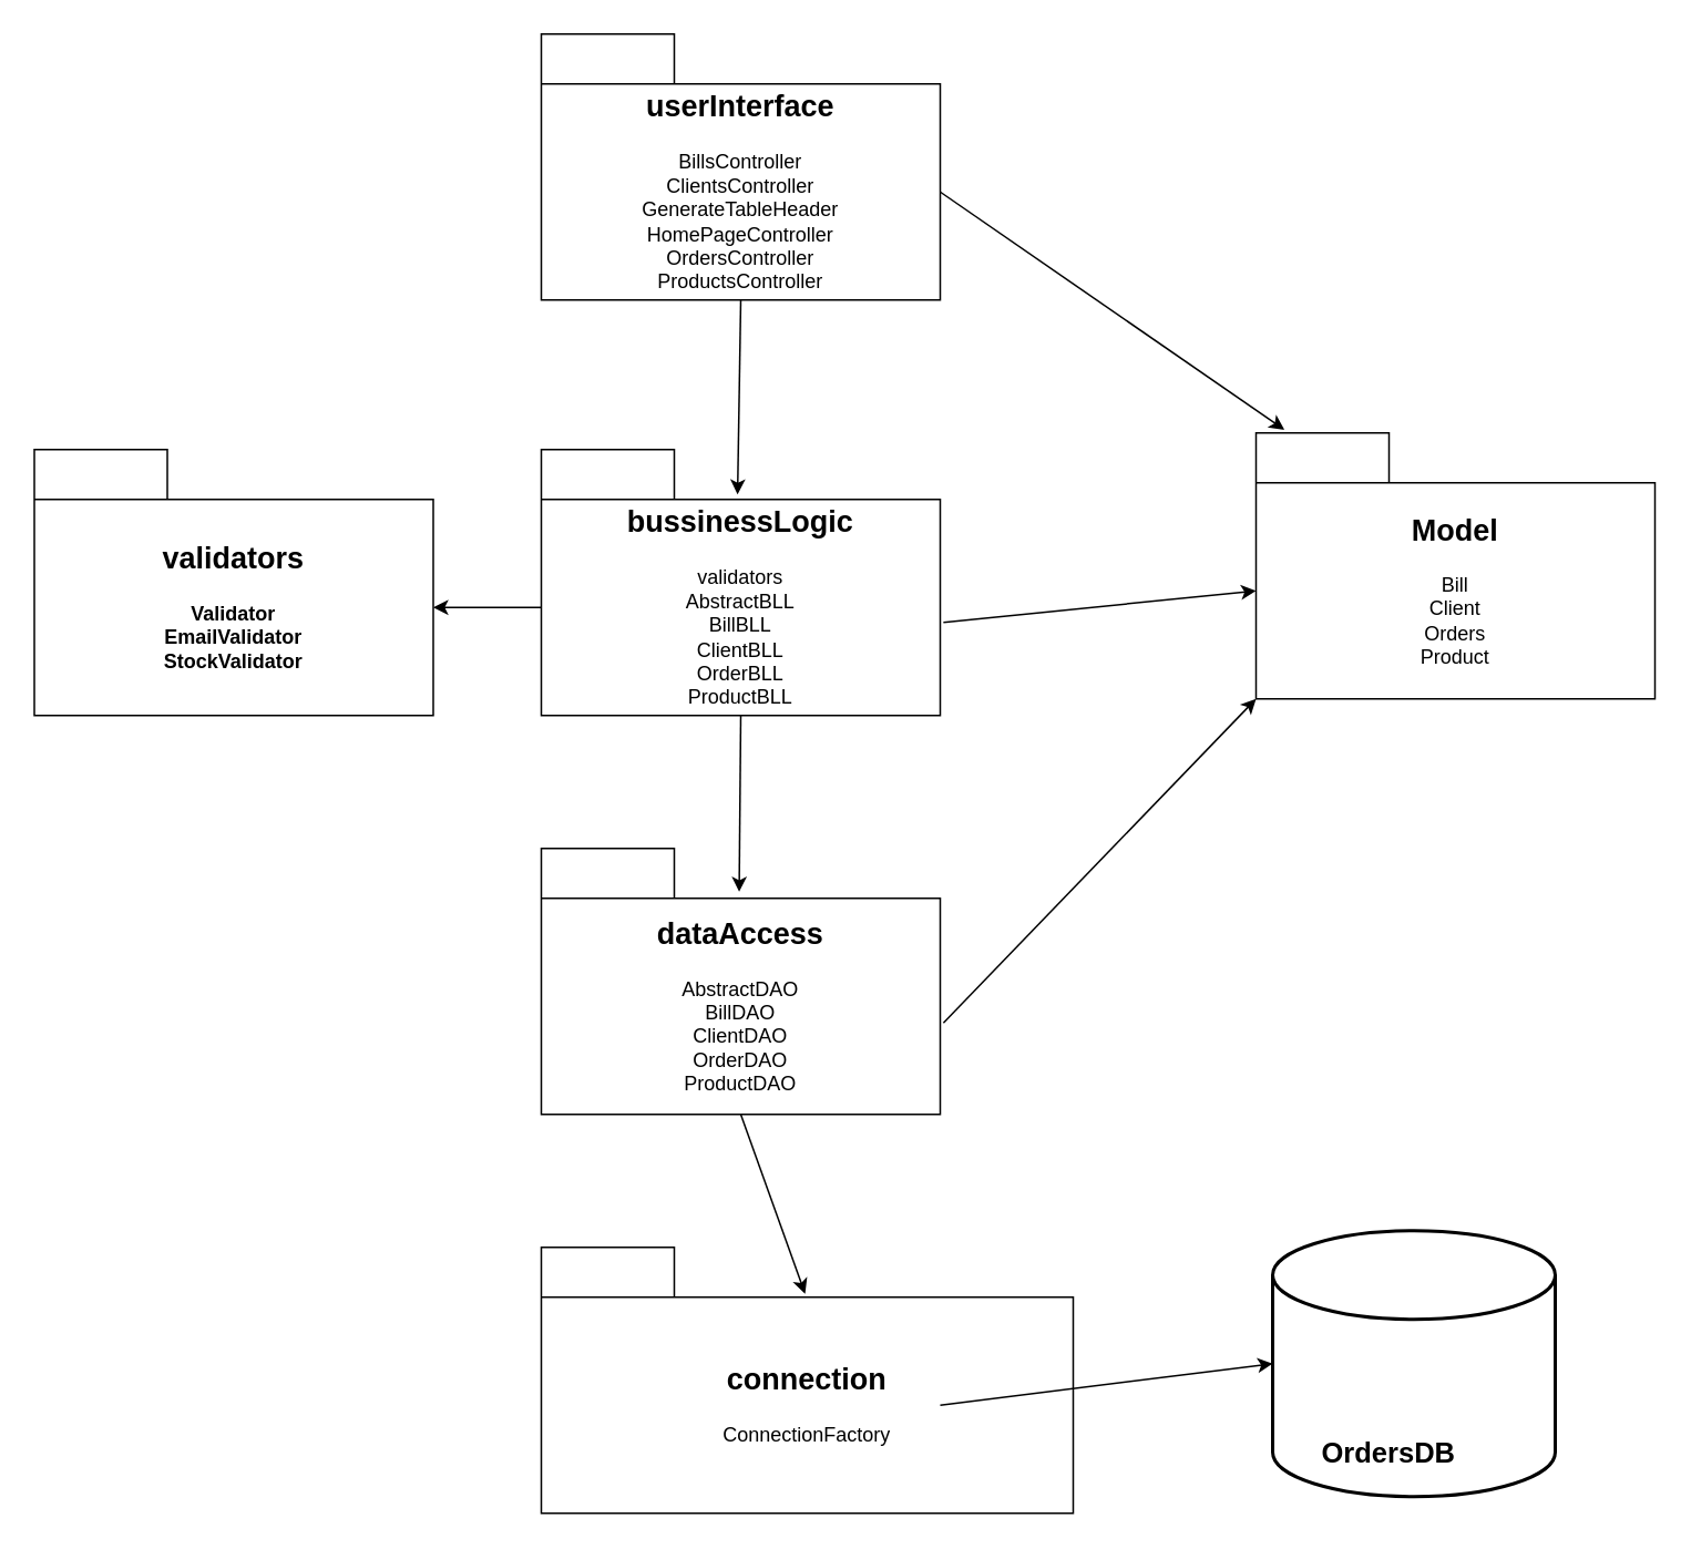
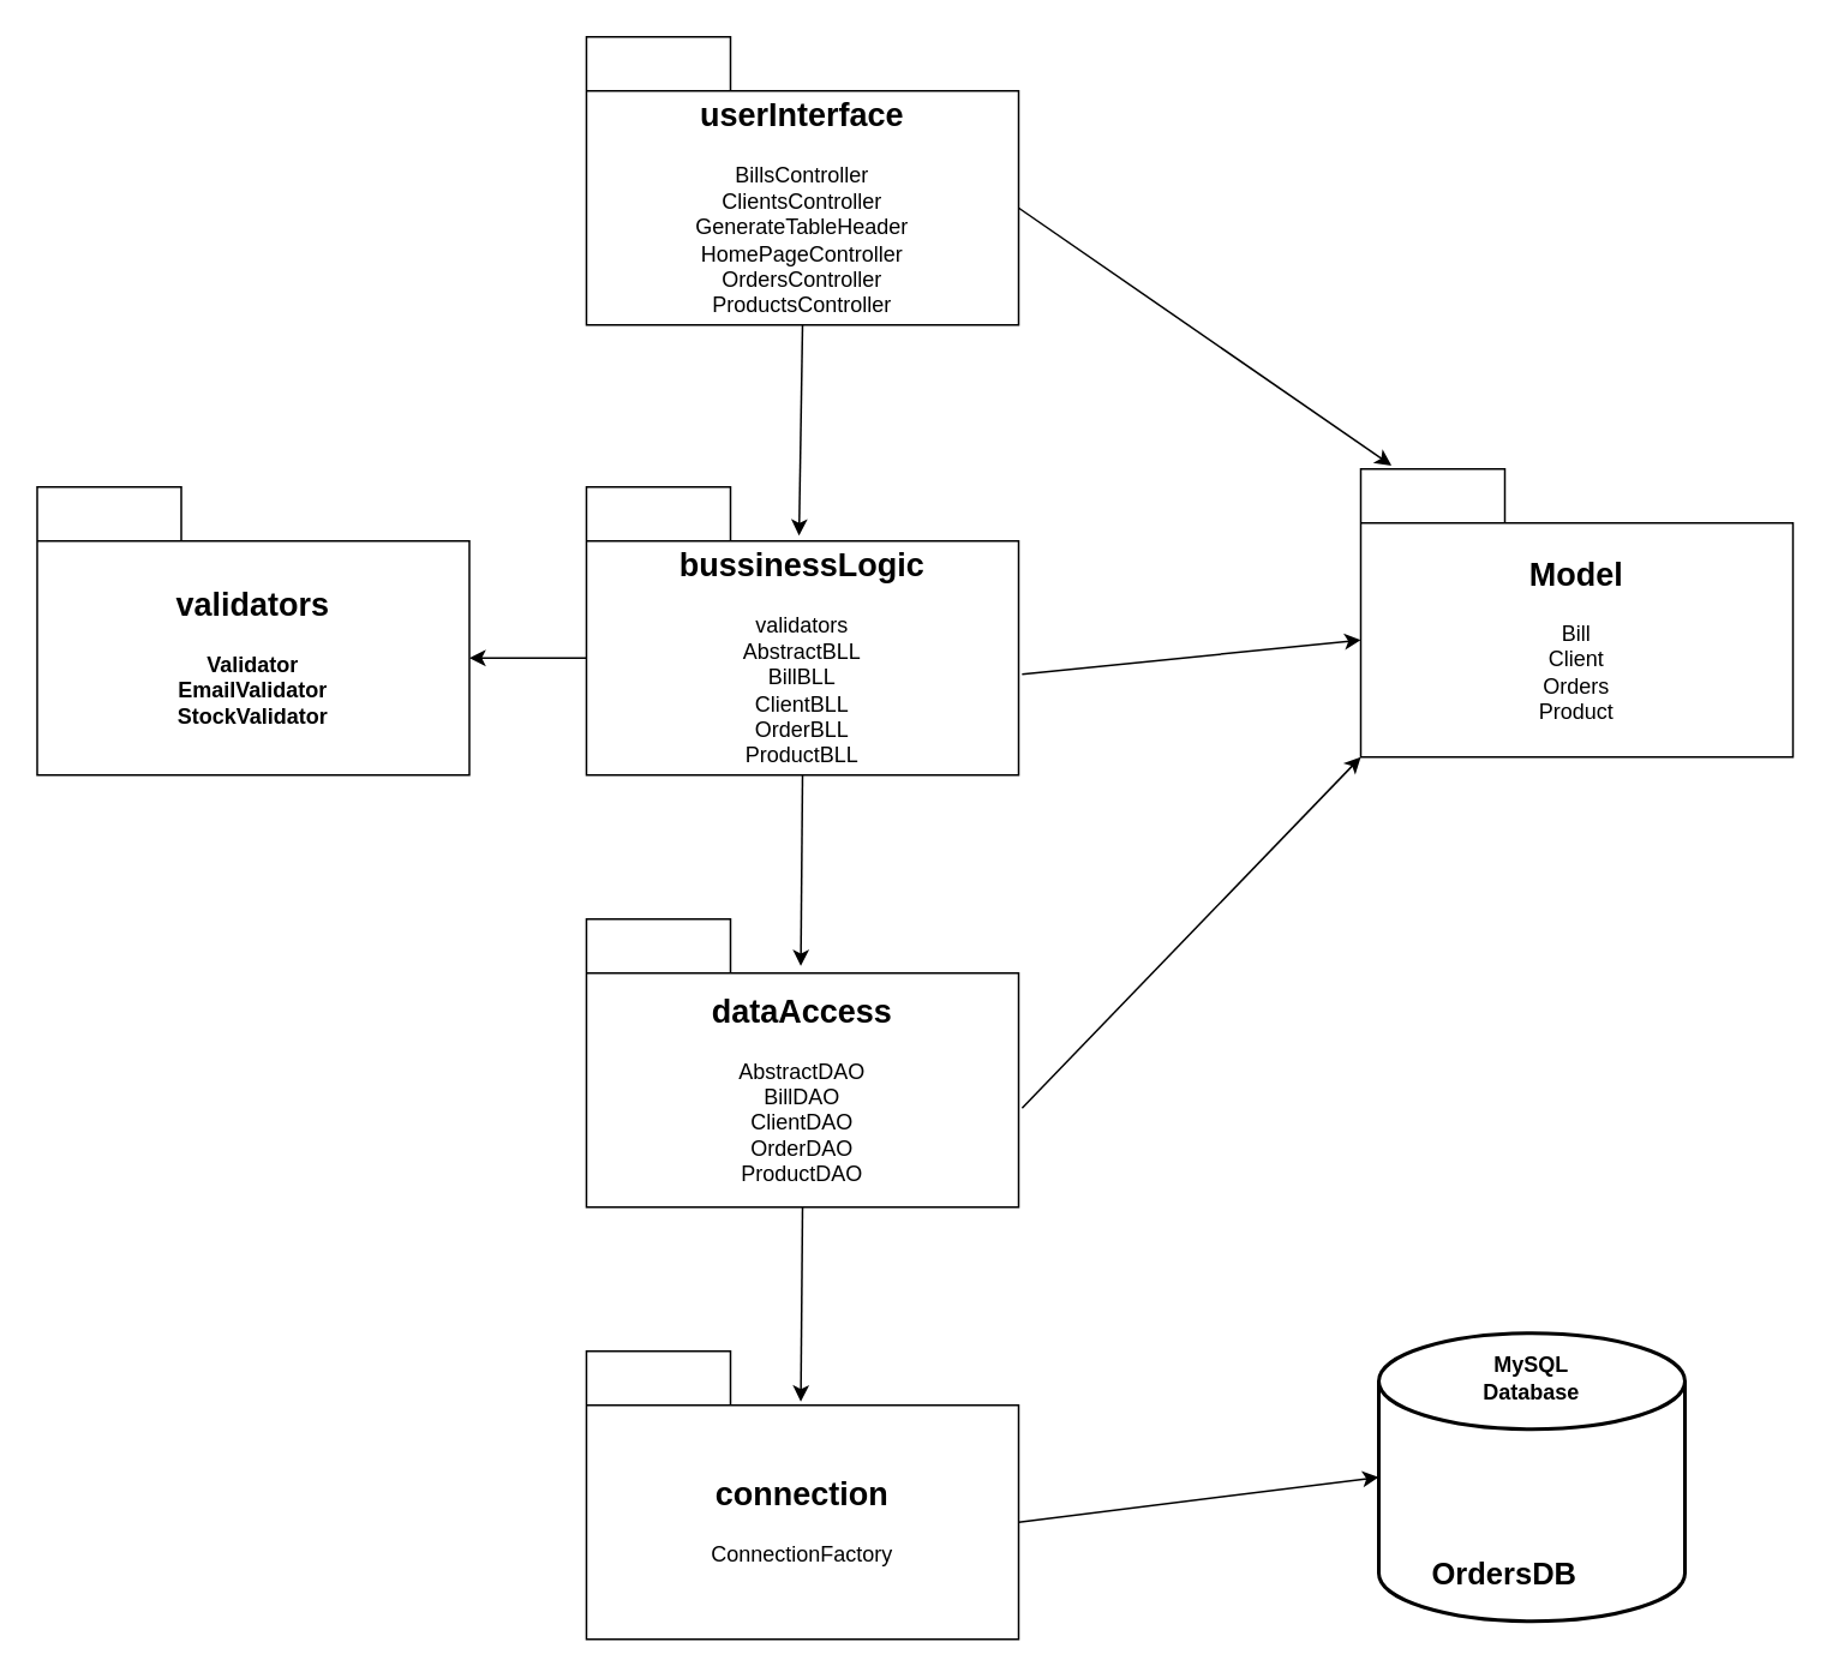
  <mxCell id="0" />
  <mxCell id="1" parent="0" />
  <mxCell id="2" value="&lt;span style=&quot;font-size: 18px;&quot;&gt;userInterface&lt;/span&gt;&lt;br&gt;&lt;div&gt;&lt;br&gt;&lt;/div&gt;&lt;div&gt;&lt;span style=&quot;font-weight: 400;&quot;&gt;BillsController&lt;/span&gt;&lt;/div&gt;&lt;div&gt;&lt;span style=&quot;font-weight: 400;&quot;&gt;ClientsController&lt;/span&gt;&lt;/div&gt;&lt;div&gt;&lt;span style=&quot;font-weight: 400;&quot;&gt;GenerateTableHeader&lt;/span&gt;&lt;/div&gt;&lt;div&gt;&lt;span style=&quot;font-weight: 400;&quot;&gt;HomePageController&lt;/span&gt;&lt;/div&gt;&lt;div&gt;&lt;span style=&quot;font-weight: 400;&quot;&gt;OrdersController&lt;/span&gt;&lt;/div&gt;&lt;div&gt;&lt;span style=&quot;font-weight: 400;&quot;&gt;ProductsController&lt;/span&gt;&lt;/div&gt;" style="shape=folder;fontStyle=1;tabWidth=80;tabHeight=30;tabPosition=left;html=1;boundedLbl=1;whiteSpace=wrap;" vertex="1" parent="1"><mxGeometry x="325" y="20" width="240" height="160" as="geometry" /></mxCell>
  <mxCell id="3" value="&lt;font style=&quot;font-size: 18px;&quot;&gt;bussinessLogic&lt;/font&gt;&lt;div&gt;&lt;br&gt;&lt;/div&gt;&lt;div&gt;&lt;span style=&quot;font-weight: normal;&quot;&gt;validators&lt;/span&gt;&lt;/div&gt;&lt;div&gt;&lt;span style=&quot;font-weight: normal;&quot;&gt;AbstractBLL&lt;/span&gt;&lt;/div&gt;&lt;div&gt;&lt;span style=&quot;font-weight: normal;&quot;&gt;BillBLL&lt;/span&gt;&lt;/div&gt;&lt;div&gt;&lt;span style=&quot;font-weight: normal;&quot;&gt;ClientBLL&lt;/span&gt;&lt;/div&gt;&lt;div&gt;&lt;span style=&quot;font-weight: 400;&quot;&gt;OrderBLL&lt;/span&gt;&lt;/div&gt;&lt;div&gt;&lt;span style=&quot;font-weight: 400;&quot;&gt;ProductBLL&lt;/span&gt;&lt;/div&gt;" style="shape=folder;fontStyle=1;tabWidth=80;tabHeight=30;tabPosition=left;html=1;boundedLbl=1;whiteSpace=wrap;" vertex="1" parent="1"><mxGeometry x="325" y="270" width="240" height="160" as="geometry" /></mxCell>
  <mxCell id="4" value="&lt;font style=&quot;font-size: 18px;&quot;&gt;dataAccess&lt;/font&gt;&lt;div&gt;&lt;br&gt;&lt;/div&gt;&lt;div&gt;&lt;span style=&quot;font-weight: normal; background-color: transparent; color: light-dark(rgb(0, 0, 0), rgb(255, 255, 255));&quot;&gt;AbstractDAO&lt;/span&gt;&lt;/div&gt;&lt;div&gt;&lt;span style=&quot;font-weight: normal; background-color: transparent; color: light-dark(rgb(0, 0, 0), rgb(255, 255, 255));&quot;&gt;BillDAO&lt;/span&gt;&lt;/div&gt;&lt;div&gt;&lt;span style=&quot;font-weight: normal; background-color: transparent; color: light-dark(rgb(0, 0, 0), rgb(255, 255, 255));&quot;&gt;ClientDAO&lt;/span&gt;&lt;/div&gt;&lt;div&gt;&lt;span style=&quot;font-weight: 400;&quot;&gt;OrderDAO&lt;/span&gt;&lt;/div&gt;&lt;div&gt;&lt;span style=&quot;font-weight: 400;&quot;&gt;ProductDAO&lt;/span&gt;&lt;/div&gt;" style="shape=folder;fontStyle=1;tabWidth=80;tabHeight=30;tabPosition=left;html=1;boundedLbl=1;whiteSpace=wrap;" vertex="1" parent="1"><mxGeometry x="325" y="510" width="240" height="160" as="geometry" /></mxCell>
- <mxCell id="5" value="&lt;font style=&quot;font-size: 18px;&quot;&gt;connection&lt;/font&gt;&lt;div&gt;&lt;br&gt;&lt;/div&gt;&lt;div&gt;&lt;span style=&quot;font-weight: 400;&quot;&gt;ConnectionFactory&lt;/span&gt;&lt;/div&gt;" style="shape=folder;fontStyle=1;tabWidth=80;tabHeight=30;tabPosition=left;html=1;boundedLbl=1;whiteSpace=wrap;" vertex="1" parent="1"><mxGeometry x="325" y="750" width="320" height="160" as="geometry" /></mxCell>
+ <mxCell id="5" value="&lt;font style=&quot;font-size: 18px;&quot;&gt;connection&lt;/font&gt;&lt;div&gt;&lt;br&gt;&lt;/div&gt;&lt;div&gt;&lt;span style=&quot;font-weight: 400;&quot;&gt;ConnectionFactory&lt;/span&gt;&lt;/div&gt;" style="shape=folder;fontStyle=1;tabWidth=80;tabHeight=30;tabPosition=left;html=1;boundedLbl=1;whiteSpace=wrap;" vertex="1" parent="1"><mxGeometry x="325" y="750" width="240" height="160" as="geometry" /></mxCell>
  <mxCell id="6" value="&lt;font style=&quot;font-size: 18px;&quot;&gt;Model&lt;/font&gt;&lt;div&gt;&lt;br&gt;&lt;/div&gt;&lt;div&gt;&lt;span style=&quot;font-weight: normal;&quot;&gt;Bill&lt;/span&gt;&lt;/div&gt;&lt;div&gt;&lt;span style=&quot;font-weight: normal;&quot;&gt;Client&lt;/span&gt;&lt;/div&gt;&lt;div&gt;&lt;span style=&quot;font-weight: normal;&quot;&gt;Orders&lt;/span&gt;&lt;/div&gt;&lt;div&gt;&lt;span style=&quot;font-weight: normal;&quot;&gt;Product&lt;/span&gt;&lt;/div&gt;" style="shape=folder;fontStyle=1;tabWidth=80;tabHeight=30;tabPosition=left;html=1;boundedLbl=1;whiteSpace=wrap;" vertex="1" parent="1"><mxGeometry x="755" y="260" width="240" height="160" as="geometry" /></mxCell>
  <mxCell id="7" value="" style="strokeWidth=2;html=1;shape=mxgraph.flowchart.database;whiteSpace=wrap;" vertex="1" parent="1"><mxGeometry x="765" y="740" width="170" height="160" as="geometry" /></mxCell>
+ <mxCell id="8" value="&lt;b&gt;MySQL&lt;/b&gt;&lt;div&gt;&lt;b&gt;Database&lt;/b&gt;&lt;/div&gt;" style="text;html=1;align=center;verticalAlign=middle;whiteSpace=wrap;rounded=0;" vertex="1" parent="1"><mxGeometry x="820" y="750" width="60" height="30" as="geometry" /></mxCell>
  <mxCell id="9" value="&lt;b&gt;&lt;font style=&quot;font-size: 17px;&quot;&gt;OrdersDB&lt;/font&gt;&lt;/b&gt;" style="text;html=1;align=center;verticalAlign=middle;whiteSpace=wrap;rounded=0;" vertex="1" parent="1"><mxGeometry x="805" y="860" width="60" height="30" as="geometry" /></mxCell>
  <mxCell id="10" value="" style="endArrow=classic;html=1;rounded=0;exitX=0.5;exitY=1;exitDx=0;exitDy=0;exitPerimeter=0;entryX=0.492;entryY=0.169;entryDx=0;entryDy=0;entryPerimeter=0;" edge="1" parent="1" source="2" target="3"><mxGeometry width="50" height="50" relative="1" as="geometry"><mxPoint x="605" y="360" as="sourcePoint" /><mxPoint x="445" y="290" as="targetPoint" /></mxGeometry></mxCell>
  <mxCell id="11" value="" style="endArrow=classic;html=1;rounded=0;exitX=0.5;exitY=1;exitDx=0;exitDy=0;exitPerimeter=0;entryX=0.496;entryY=0.163;entryDx=0;entryDy=0;entryPerimeter=0;" edge="1" parent="1" source="3" target="4"><mxGeometry width="50" height="50" relative="1" as="geometry"><mxPoint x="605" y="360" as="sourcePoint" /><mxPoint x="655" y="310" as="targetPoint" /></mxGeometry></mxCell>
  <mxCell id="12" value="" style="endArrow=classic;html=1;rounded=0;exitX=0.5;exitY=1;exitDx=0;exitDy=0;exitPerimeter=0;entryX=0.496;entryY=0.175;entryDx=0;entryDy=0;entryPerimeter=0;" edge="1" parent="1" source="4" target="5"><mxGeometry width="50" height="50" relative="1" as="geometry"><mxPoint x="605" y="560" as="sourcePoint" /><mxPoint x="655" y="510" as="targetPoint" /></mxGeometry></mxCell>
  <mxCell id="13" value="" style="endArrow=classic;html=1;rounded=0;exitX=0;exitY=0;exitDx=240;exitDy=95;exitPerimeter=0;entryX=0;entryY=0.5;entryDx=0;entryDy=0;entryPerimeter=0;" edge="1" parent="1" source="5" target="7"><mxGeometry width="50" height="50" relative="1" as="geometry"><mxPoint x="605" y="560" as="sourcePoint" /><mxPoint x="655" y="510" as="targetPoint" /></mxGeometry></mxCell>
  <mxCell id="14" value="" style="endArrow=classic;html=1;rounded=0;exitX=0;exitY=0;exitDx=240;exitDy=95;exitPerimeter=0;entryX=0.071;entryY=-0.012;entryDx=0;entryDy=0;entryPerimeter=0;" edge="1" parent="1" source="2" target="6"><mxGeometry width="50" height="50" relative="1" as="geometry"><mxPoint x="605" y="360" as="sourcePoint" /><mxPoint x="655" y="310" as="targetPoint" /></mxGeometry></mxCell>
  <mxCell id="15" value="" style="endArrow=classic;html=1;rounded=0;exitX=1.008;exitY=0.65;exitDx=0;exitDy=0;exitPerimeter=0;entryX=0;entryY=0;entryDx=0;entryDy=95;entryPerimeter=0;" edge="1" parent="1" source="3" target="6"><mxGeometry width="50" height="50" relative="1" as="geometry"><mxPoint x="605" y="360" as="sourcePoint" /><mxPoint x="655" y="310" as="targetPoint" /></mxGeometry></mxCell>
  <mxCell id="16" value="" style="endArrow=classic;html=1;rounded=0;exitX=1.008;exitY=0.656;exitDx=0;exitDy=0;exitPerimeter=0;entryX=0;entryY=0;entryDx=0;entryDy=160;entryPerimeter=0;" edge="1" parent="1" source="4" target="6"><mxGeometry width="50" height="50" relative="1" as="geometry"><mxPoint x="605" y="360" as="sourcePoint" /><mxPoint x="655" y="310" as="targetPoint" /></mxGeometry></mxCell>
  <mxCell id="17" value="&lt;font style=&quot;font-size: 18px;&quot;&gt;validators&lt;/font&gt;&lt;div&gt;&lt;br&gt;&lt;/div&gt;&lt;div&gt;Validator&lt;/div&gt;&lt;div&gt;EmailValidator&lt;/div&gt;&lt;div&gt;StockValidator&lt;/div&gt;" style="shape=folder;fontStyle=1;tabWidth=80;tabHeight=30;tabPosition=left;html=1;boundedLbl=1;whiteSpace=wrap;" vertex="1" parent="1"><mxGeometry x="20" y="270" width="240" height="160" as="geometry" /></mxCell>
  <mxCell id="18" value="" style="endArrow=classic;html=1;rounded=0;exitX=0;exitY=0;exitDx=0;exitDy=95;exitPerimeter=0;entryX=0;entryY=0;entryDx=240;entryDy=95;entryPerimeter=0;" edge="1" parent="1" source="3" target="17"><mxGeometry width="50" height="50" relative="1" as="geometry"><mxPoint x="605" y="460" as="sourcePoint" /><mxPoint x="655" y="410" as="targetPoint" /></mxGeometry></mxCell>
